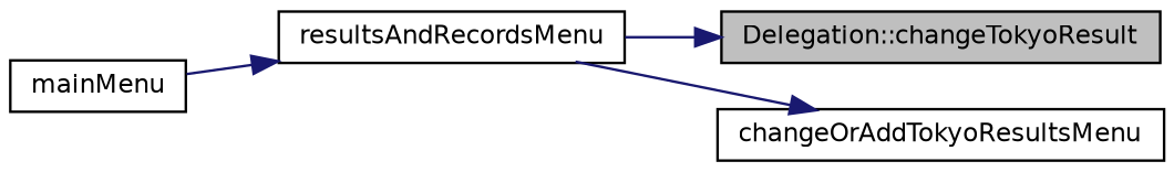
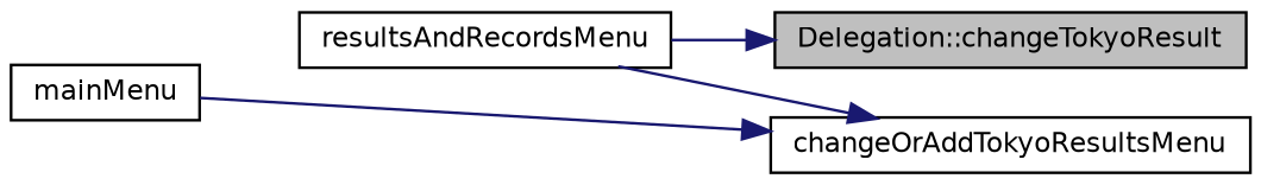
  digraph {
    rankdir=RL
    node [color=black fillcolor=white fontname=Helvetica fontsize=10 shape=record style=filled]
    edge [color=midnightblue dir=back fontname=Helvetica fontsize=10 labelfontname=Helvetica labelfontsize=10 style=solid]
    n1 [fillcolor=grey75 fontcolor=black height=0.2 label="Delegation::changeTokyoResult" width=0.4]
    n2 [height=0.2 label=resultsAndRecordsMenu width=0.4]
    n3 [height=0.2 label=changeOrAddTokyoResultsMenu width=0.4]
    n4 [height=0.2 label=mainMenu width=0.4]
    n1 -> n2
-   n2 -> n4
+   n3 -> n4
    n3 -> n2
  }
